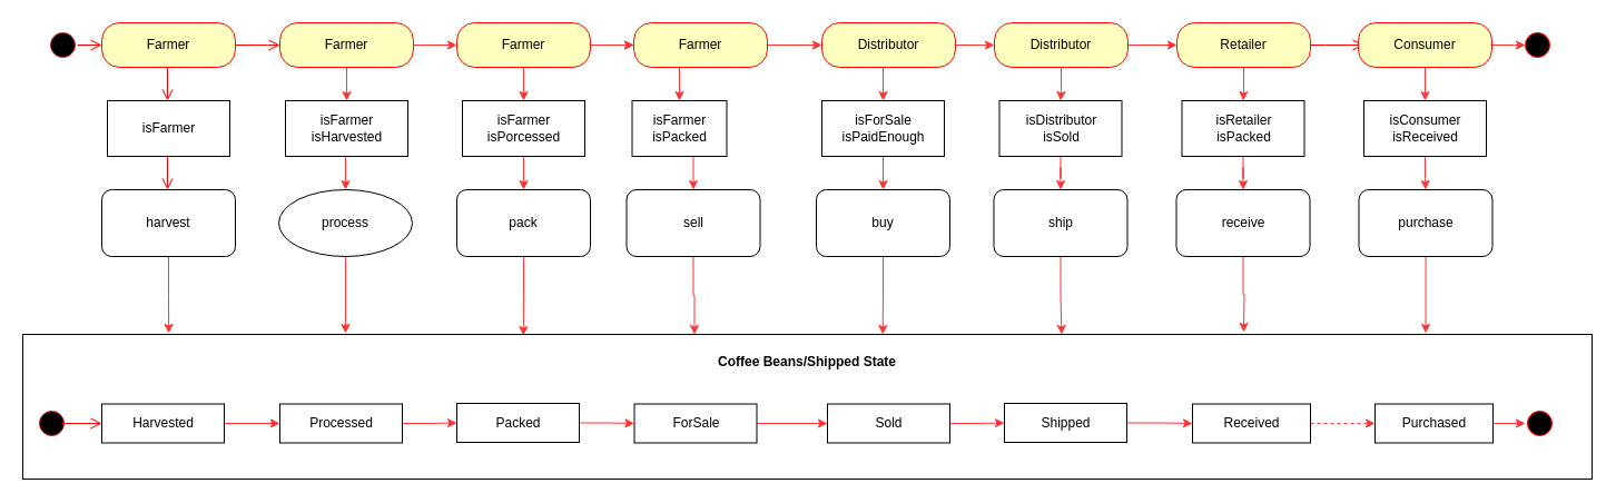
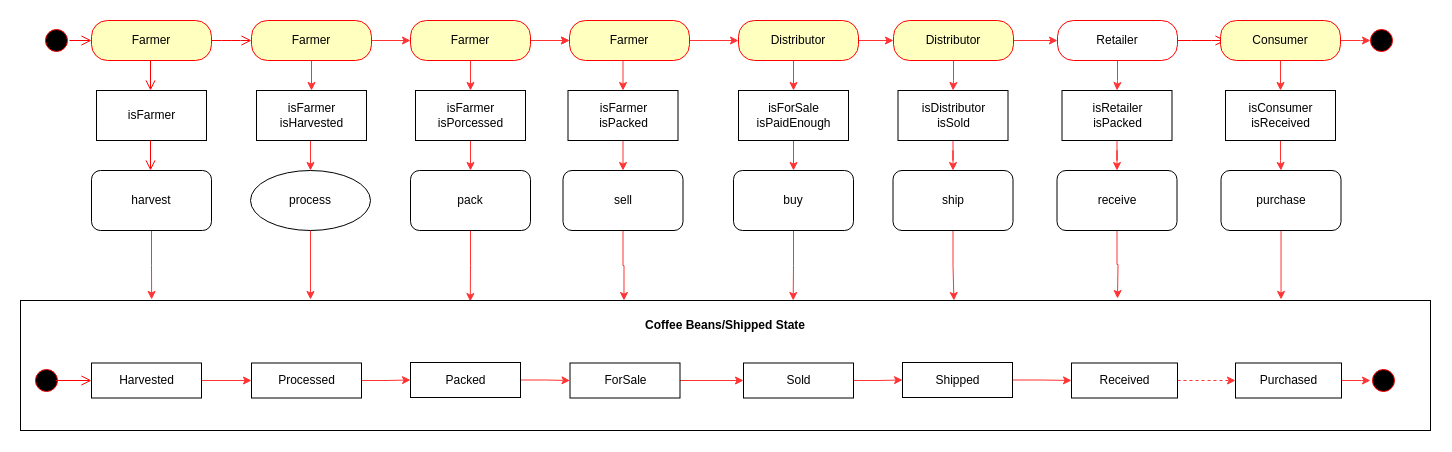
  <mxCell id="0" />
  <mxCell id="1" parent="0" />
  <mxCell id="2" value="" style="ellipse;html=1;shape=startState;fillColor=#000000;strokeColor=#ff0000;" parent="1" vertex="1"><mxGeometry x="41" y="25" width="30" height="30" as="geometry" /></mxCell>
  <mxCell id="3" value="" style="edgeStyle=orthogonalEdgeStyle;html=1;verticalAlign=bottom;endArrow=open;endSize=8;strokeColor=#ff0000;" parent="1" edge="1"><mxGeometry relative="1" as="geometry"><mxPoint x="91" y="40" as="targetPoint" /><mxPoint x="69" y="40" as="sourcePoint" /></mxGeometry></mxCell>
  <mxCell id="4" value="Farmer" style="rounded=1;whiteSpace=wrap;html=1;arcSize=40;fontColor=#000000;fillColor=#ffffc0;strokeColor=#ff0000;" parent="1" vertex="1"><mxGeometry x="91" y="20" width="120" height="40" as="geometry" /></mxCell>
  <mxCell id="5" value="" style="edgeStyle=orthogonalEdgeStyle;html=1;verticalAlign=bottom;endArrow=open;endSize=8;strokeColor=#ff0000;exitX=1;exitY=0.5;exitDx=0;exitDy=0;" parent="1" source="4" edge="1"><mxGeometry relative="1" as="geometry"><mxPoint x="251" y="40" as="targetPoint" /></mxGeometry></mxCell>
  <mxCell id="6" style="edgeStyle=orthogonalEdgeStyle;rounded=0;orthogonalLoop=1;jettySize=auto;html=1;exitX=0.5;exitY=1;exitDx=0;exitDy=0;entryX=0.5;entryY=0;entryDx=0;entryDy=0;strokeColor=#FF3333;" parent="1" source="8" target="26" edge="1"><mxGeometry relative="1" as="geometry" /></mxCell>
  <mxCell id="7" value="" style="edgeStyle=orthogonalEdgeStyle;rounded=0;orthogonalLoop=1;jettySize=auto;html=1;strokeColor=#FF3333;" parent="1" source="8" target="12" edge="1"><mxGeometry relative="1" as="geometry" /></mxCell>
  <mxCell id="8" value="Farmer" style="rounded=1;whiteSpace=wrap;html=1;arcSize=40;fontColor=#000000;fillColor=#ffffc0;strokeColor=#ff0000;" parent="1" vertex="1"><mxGeometry x="251" y="20" width="120" height="40" as="geometry" /></mxCell>
  <mxCell id="9" style="edgeStyle=orthogonalEdgeStyle;rounded=0;orthogonalLoop=1;jettySize=auto;html=1;exitX=0.5;exitY=1;exitDx=0;exitDy=0;entryX=0.5;entryY=0;entryDx=0;entryDy=0;strokeColor=#FF3333;" parent="1" source="12" target="28" edge="1"><mxGeometry relative="1" as="geometry" /></mxCell>
  <mxCell id="10" value="" style="edgeStyle=orthogonalEdgeStyle;rounded=0;orthogonalLoop=1;jettySize=auto;html=1;strokeColor=#FF3333;" parent="1" source="12" target="15" edge="1"><mxGeometry relative="1" as="geometry" /></mxCell>
  <mxCell id="11" value="" style="edgeStyle=orthogonalEdgeStyle;rounded=0;orthogonalLoop=1;jettySize=auto;html=1;strokeColor=#FF3333;" edge="1" parent="1" source="12" target="15"><mxGeometry relative="1" as="geometry" /></mxCell>
  <mxCell id="12" value="Farmer" style="rounded=1;whiteSpace=wrap;html=1;arcSize=40;fontColor=#000000;fillColor=#ffffc0;strokeColor=#ff0000;" parent="1" vertex="1"><mxGeometry x="410" y="20" width="120" height="40" as="geometry" /></mxCell>
  <mxCell id="13" style="edgeStyle=orthogonalEdgeStyle;rounded=0;orthogonalLoop=1;jettySize=auto;html=1;exitX=0.5;exitY=1;exitDx=0;exitDy=0;entryX=0.5;entryY=0;entryDx=0;entryDy=0;strokeColor=#FF3333;" parent="1" source="15" target="30" edge="1"><mxGeometry relative="1" as="geometry" /></mxCell>
  <mxCell id="14" value="" style="edgeStyle=orthogonalEdgeStyle;rounded=0;orthogonalLoop=1;jettySize=auto;html=1;strokeColor=#FF3333;" parent="1" source="15" target="18" edge="1"><mxGeometry relative="1" as="geometry" /></mxCell>
  <mxCell id="15" value="Farmer" style="rounded=1;whiteSpace=wrap;html=1;arcSize=40;fontColor=#000000;fillColor=#ffffc0;strokeColor=#ff0000;" parent="1" vertex="1"><mxGeometry x="569" y="20" width="120" height="40" as="geometry" /></mxCell>
  <mxCell id="16" style="edgeStyle=orthogonalEdgeStyle;rounded=0;orthogonalLoop=1;jettySize=auto;html=1;exitX=0.5;exitY=1;exitDx=0;exitDy=0;entryX=0.5;entryY=0;entryDx=0;entryDy=0;strokeColor=#FF3333;" parent="1" source="18" target="32" edge="1"><mxGeometry relative="1" as="geometry" /></mxCell>
  <mxCell id="17" value="" style="edgeStyle=orthogonalEdgeStyle;rounded=0;orthogonalLoop=1;jettySize=auto;html=1;strokeColor=#FF3333;" parent="1" source="18" target="21" edge="1"><mxGeometry relative="1" as="geometry" /></mxCell>
  <mxCell id="18" value="Distributor" style="rounded=1;whiteSpace=wrap;html=1;arcSize=40;fontColor=#000000;fillColor=#ffffc0;strokeColor=#ff0000;" parent="1" vertex="1"><mxGeometry x="738" y="20" width="120" height="40" as="geometry" /></mxCell>
  <mxCell id="19" value="" style="edgeStyle=orthogonalEdgeStyle;rounded=0;orthogonalLoop=1;jettySize=auto;html=1;strokeColor=#FF3333;" parent="1" source="21" target="23" edge="1"><mxGeometry relative="1" as="geometry" /></mxCell>
  <mxCell id="20" value="" style="edgeStyle=orthogonalEdgeStyle;rounded=0;orthogonalLoop=1;jettySize=auto;html=1;strokeColor=#FF3333;" parent="1" source="21" target="34" edge="1"><mxGeometry relative="1" as="geometry" /></mxCell>
  <mxCell id="21" value="Distributor" style="rounded=1;whiteSpace=wrap;html=1;arcSize=40;fontColor=#000000;fillColor=#ffffc0;strokeColor=#ff0000;" parent="1" vertex="1"><mxGeometry x="893" y="20" width="120" height="40" as="geometry" /></mxCell>
  <mxCell id="22" value="" style="edgeStyle=orthogonalEdgeStyle;rounded=0;orthogonalLoop=1;jettySize=auto;html=1;strokeColor=#FF3333;" parent="1" source="23" target="36" edge="1"><mxGeometry relative="1" as="geometry" /></mxCell>
- <mxCell id="23" value="Retailer" style="rounded=1;whiteSpace=wrap;html=1;arcSize=40;fontColor=#000000;fillColor=#ffffc0;strokeColor=#ff0000;" parent="1" vertex="1"><mxGeometry x="1057" y="20" width="120" height="40" as="geometry" /></mxCell>
+ <mxCell id="23" value="Retailer" style="rounded=1;whiteSpace=wrap;html=1;arcSize=40;fontColor=#000000;fillColor=#ffffff;strokeColor=#ff0000;" parent="1" vertex="1"><mxGeometry x="1057" y="20" width="120" height="40" as="geometry" /></mxCell>
  <mxCell id="24" value="isFarmer" style="html=1;" parent="1" vertex="1"><mxGeometry x="96" y="90" width="110" height="50" as="geometry" /></mxCell>
  <mxCell id="25" style="edgeStyle=orthogonalEdgeStyle;rounded=0;orthogonalLoop=1;jettySize=auto;html=1;exitX=0.5;exitY=1;exitDx=0;exitDy=0;entryX=0.5;entryY=0;entryDx=0;entryDy=0;strokeColor=#FF3333;" parent="1" source="26" target="48" edge="1"><mxGeometry relative="1" as="geometry" /></mxCell>
  <mxCell id="26" value="isFarmer&lt;br&gt;isHarvested&lt;br&gt;" style="html=1;" parent="1" vertex="1"><mxGeometry x="256" y="90" width="110" height="50" as="geometry" /></mxCell>
  <mxCell id="27" style="edgeStyle=orthogonalEdgeStyle;rounded=0;orthogonalLoop=1;jettySize=auto;html=1;exitX=0.5;exitY=1;exitDx=0;exitDy=0;entryX=0.5;entryY=0;entryDx=0;entryDy=0;strokeColor=#FF3333;" parent="1" source="28" target="50" edge="1"><mxGeometry relative="1" as="geometry" /></mxCell>
  <mxCell id="28" value="isFarmer&lt;br&gt;isPorcessed&lt;br&gt;" style="html=1;" parent="1" vertex="1"><mxGeometry x="415" y="90" width="110" height="50" as="geometry" /></mxCell>
  <mxCell id="29" style="edgeStyle=orthogonalEdgeStyle;rounded=0;orthogonalLoop=1;jettySize=auto;html=1;exitX=0.5;exitY=1;exitDx=0;exitDy=0;entryX=0.5;entryY=0;entryDx=0;entryDy=0;strokeColor=#FF3333;" parent="1" source="30" target="40" edge="1"><mxGeometry relative="1" as="geometry" /></mxCell>
- <mxCell id="30" value="isFarmer&lt;br&gt;isPacked&lt;br&gt;" style="html=1;" parent="1" vertex="1"><mxGeometry x="567.5" y="90" width="85" height="50" as="geometry" /></mxCell>
+ <mxCell id="30" value="isFarmer&lt;br&gt;isPacked&lt;br&gt;" style="html=1;" parent="1" vertex="1"><mxGeometry x="567.5" y="90" width="110" height="50" as="geometry" /></mxCell>
  <mxCell id="31" value="" style="edgeStyle=orthogonalEdgeStyle;rounded=0;orthogonalLoop=1;jettySize=auto;html=1;strokeColor=#FF3333;" parent="1" source="32" target="42" edge="1"><mxGeometry relative="1" as="geometry" /></mxCell>
  <mxCell id="32" value="isForSale&lt;br&gt;isPaidEnough&lt;br&gt;" style="html=1;" parent="1" vertex="1"><mxGeometry x="738" y="90" width="110" height="50" as="geometry" /></mxCell>
  <mxCell id="33" value="" style="edgeStyle=orthogonalEdgeStyle;rounded=0;orthogonalLoop=1;jettySize=auto;html=1;strokeColor=#FF3333;" parent="1" source="34" target="44" edge="1"><mxGeometry relative="1" as="geometry" /></mxCell>
  <mxCell id="34" value="isDistributor&lt;br&gt;isSold&lt;br&gt;" style="html=1;" parent="1" vertex="1"><mxGeometry x="897.5" y="90" width="110" height="50" as="geometry" /></mxCell>
  <mxCell id="35" value="" style="edgeStyle=orthogonalEdgeStyle;rounded=0;orthogonalLoop=1;jettySize=auto;html=1;strokeColor=#FF3333;" parent="1" source="36" target="46" edge="1"><mxGeometry relative="1" as="geometry" /></mxCell>
  <mxCell id="36" value="isRetailer&lt;br&gt;isPacked&lt;br&gt;" style="html=1;" parent="1" vertex="1"><mxGeometry x="1061.5" y="90" width="110" height="50" as="geometry" /></mxCell>
  <mxCell id="37" style="edgeStyle=orthogonalEdgeStyle;rounded=0;orthogonalLoop=1;jettySize=auto;html=1;exitX=0.5;exitY=1;exitDx=0;exitDy=0;entryX=0.093;entryY=-0.008;entryDx=0;entryDy=0;entryPerimeter=0;strokeColor=#FF3333;" parent="1" source="38" target="51" edge="1"><mxGeometry relative="1" as="geometry" /></mxCell>
  <mxCell id="38" value="harvest" style="rounded=1;whiteSpace=wrap;html=1;" parent="1" vertex="1"><mxGeometry x="91" y="170" width="120" height="60" as="geometry" /></mxCell>
  <mxCell id="39" style="edgeStyle=orthogonalEdgeStyle;rounded=0;orthogonalLoop=1;jettySize=auto;html=1;exitX=0.5;exitY=1;exitDx=0;exitDy=0;entryX=0.428;entryY=0;entryDx=0;entryDy=0;entryPerimeter=0;strokeColor=#FF3333;" parent="1" source="40" target="51" edge="1"><mxGeometry relative="1" as="geometry" /></mxCell>
  <mxCell id="40" value="sell" style="rounded=1;whiteSpace=wrap;html=1;" parent="1" vertex="1"><mxGeometry x="562.5" y="170" width="120" height="60" as="geometry" /></mxCell>
  <mxCell id="41" value="" style="edgeStyle=orthogonalEdgeStyle;rounded=0;orthogonalLoop=1;jettySize=auto;html=1;strokeColor=#FF3333;entryX=0.548;entryY=0;entryDx=0;entryDy=0;entryPerimeter=0;" edge="1" parent="1" source="42" target="51"><mxGeometry relative="1" as="geometry" /></mxCell>
  <mxCell id="42" value="buy" style="rounded=1;whiteSpace=wrap;html=1;" parent="1" vertex="1"><mxGeometry x="733" y="170" width="120" height="60" as="geometry" /></mxCell>
  <mxCell id="43" value="" style="edgeStyle=orthogonalEdgeStyle;rounded=0;orthogonalLoop=1;jettySize=auto;html=1;strokeColor=#FF3333;entryX=0.662;entryY=0;entryDx=0;entryDy=0;entryPerimeter=0;" parent="1" source="44" target="51" edge="1"><mxGeometry relative="1" as="geometry" /></mxCell>
  <mxCell id="44" value="ship" style="rounded=1;whiteSpace=wrap;html=1;" parent="1" vertex="1"><mxGeometry x="892.5" y="170" width="120" height="60" as="geometry" /></mxCell>
  <mxCell id="45" value="" style="edgeStyle=orthogonalEdgeStyle;rounded=0;orthogonalLoop=1;jettySize=auto;html=1;strokeColor=#FF3333;" parent="1" source="46" edge="1"><mxGeometry relative="1" as="geometry"><mxPoint x="1117" y="298" as="targetPoint" /></mxGeometry></mxCell>
  <mxCell id="46" value="receive" style="rounded=1;whiteSpace=wrap;html=1;" parent="1" vertex="1"><mxGeometry x="1056.5" y="170" width="120" height="60" as="geometry" /></mxCell>
  <mxCell id="47" style="edgeStyle=orthogonalEdgeStyle;rounded=0;orthogonalLoop=1;jettySize=auto;html=1;exitX=0.5;exitY=1;exitDx=0;exitDy=0;strokeColor=#FF3333;" parent="1" source="48" edge="1"><mxGeometry relative="1" as="geometry"><mxPoint x="310" y="299" as="targetPoint" /></mxGeometry></mxCell>
  <mxCell id="48" value="process" style="ellipse;whiteSpace=wrap;html=1;" parent="1" vertex="1"><mxGeometry x="250" y="170" width="120" height="60" as="geometry" /></mxCell>
  <mxCell id="49" value="" style="edgeStyle=orthogonalEdgeStyle;rounded=0;orthogonalLoop=1;jettySize=auto;html=1;strokeColor=#FF3333;entryX=0.319;entryY=0.008;entryDx=0;entryDy=0;entryPerimeter=0;" edge="1" parent="1" source="50" target="51"><mxGeometry relative="1" as="geometry" /></mxCell>
  <mxCell id="50" value="pack" style="rounded=1;whiteSpace=wrap;html=1;" parent="1" vertex="1"><mxGeometry x="410" y="170" width="120" height="60" as="geometry" /></mxCell>
  <mxCell id="51" value="&lt;p style=&quot;margin: 0px ; margin-top: 4px ; text-align: center&quot;&gt;&lt;br&gt;&lt;b&gt;Coffee Beans/Shipped State&lt;/b&gt;&lt;/p&gt;" style="verticalAlign=top;align=left;overflow=fill;fontSize=12;fontFamily=Helvetica;html=1;" parent="1" vertex="1"><mxGeometry x="20" y="300" width="1410" height="130" as="geometry" /></mxCell>
  <mxCell id="52" value="" style="ellipse;html=1;shape=startState;fillColor=#000000;strokeColor=#ff0000;" parent="1" vertex="1"><mxGeometry x="1366" y="25" width="30" height="30" as="geometry" /></mxCell>
  <mxCell id="53" value="" style="edgeStyle=orthogonalEdgeStyle;html=1;verticalAlign=bottom;endArrow=open;endSize=8;strokeColor=#ff0000;exitX=1;exitY=0.5;exitDx=0;exitDy=0;" parent="1" source="23" edge="1"><mxGeometry relative="1" as="geometry"><mxPoint x="1225" y="40" as="targetPoint" /><mxPoint x="1199" y="40" as="sourcePoint" /><Array as="points" /></mxGeometry></mxCell>
  <mxCell id="54" value="" style="ellipse;html=1;shape=startState;fillColor=#000000;strokeColor=#ff0000;" parent="1" vertex="1"><mxGeometry x="31" y="365" width="30" height="30" as="geometry" /></mxCell>
  <mxCell id="55" value="" style="edgeStyle=orthogonalEdgeStyle;rounded=0;orthogonalLoop=1;jettySize=auto;html=1;strokeColor=#FF3333;" parent="1" source="56" target="58" edge="1"><mxGeometry relative="1" as="geometry" /></mxCell>
  <mxCell id="56" value="Harvested" style="html=1;" parent="1" vertex="1"><mxGeometry x="91" y="362.5" width="110" height="35" as="geometry" /></mxCell>
  <mxCell id="57" value="" style="edgeStyle=orthogonalEdgeStyle;rounded=0;orthogonalLoop=1;jettySize=auto;html=1;strokeColor=#FF3333;" parent="1" source="58" target="60" edge="1"><mxGeometry relative="1" as="geometry" /></mxCell>
  <mxCell id="58" value="Processed" style="html=1;" parent="1" vertex="1"><mxGeometry x="251" y="362.5" width="110" height="35" as="geometry" /></mxCell>
  <mxCell id="59" value="" style="edgeStyle=orthogonalEdgeStyle;rounded=0;orthogonalLoop=1;jettySize=auto;html=1;strokeColor=#FF3333;" parent="1" source="60" target="62" edge="1"><mxGeometry relative="1" as="geometry" /></mxCell>
  <mxCell id="60" value="Packed" style="html=1;" parent="1" vertex="1"><mxGeometry x="410" y="362" width="110" height="35" as="geometry" /></mxCell>
  <mxCell id="61" value="" style="edgeStyle=orthogonalEdgeStyle;rounded=0;orthogonalLoop=1;jettySize=auto;html=1;strokeColor=#FF3333;" parent="1" source="62" target="64" edge="1"><mxGeometry relative="1" as="geometry" /></mxCell>
  <mxCell id="62" value="ForSale" style="html=1;" parent="1" vertex="1"><mxGeometry x="569.5" y="362.5" width="110" height="35" as="geometry" /></mxCell>
  <mxCell id="63" value="" style="edgeStyle=orthogonalEdgeStyle;rounded=0;orthogonalLoop=1;jettySize=auto;html=1;strokeColor=#FF3333;" parent="1" source="64" target="66" edge="1"><mxGeometry relative="1" as="geometry" /></mxCell>
  <mxCell id="64" value="Sold" style="html=1;" parent="1" vertex="1"><mxGeometry x="743" y="362.5" width="110" height="35" as="geometry" /></mxCell>
  <mxCell id="65" value="" style="edgeStyle=orthogonalEdgeStyle;rounded=0;orthogonalLoop=1;jettySize=auto;html=1;strokeColor=#FF3333;" parent="1" source="66" target="68" edge="1"><mxGeometry relative="1" as="geometry" /></mxCell>
  <mxCell id="66" value="Shipped" style="html=1;" parent="1" vertex="1"><mxGeometry x="902" y="362" width="110" height="35" as="geometry" /></mxCell>
  <mxCell id="67" value="" style="edgeStyle=orthogonalEdgeStyle;rounded=0;orthogonalLoop=1;jettySize=auto;html=1;strokeColor=#FF3333;dashed=1;" edge="1" parent="1" source="68" target="74"><mxGeometry relative="1" as="geometry" /></mxCell>
  <mxCell id="68" value="Received" style="html=1;" parent="1" vertex="1"><mxGeometry x="1071" y="362.5" width="106" height="35" as="geometry" /></mxCell>
  <mxCell id="69" value="" style="ellipse;html=1;shape=startState;fillColor=#000000;strokeColor=#ff0000;" parent="1" vertex="1"><mxGeometry x="1368" y="365" width="30" height="30" as="geometry" /></mxCell>
  <mxCell id="70" value="" style="edgeStyle=orthogonalEdgeStyle;html=1;verticalAlign=bottom;endArrow=open;endSize=8;strokeColor=#ff0000;" parent="1" edge="1"><mxGeometry relative="1" as="geometry"><mxPoint x="150" y="90" as="targetPoint" /><mxPoint x="150" y="60" as="sourcePoint" /></mxGeometry></mxCell>
  <mxCell id="71" value="" style="edgeStyle=orthogonalEdgeStyle;html=1;verticalAlign=bottom;endArrow=open;endSize=8;strokeColor=#ff0000;" parent="1" edge="1"><mxGeometry relative="1" as="geometry"><mxPoint x="150" y="170" as="targetPoint" /><mxPoint x="150" y="140" as="sourcePoint" /></mxGeometry></mxCell>
  <mxCell id="72" value="" style="edgeStyle=orthogonalEdgeStyle;html=1;verticalAlign=bottom;endArrow=open;endSize=8;strokeColor=#ff0000;exitX=0.8;exitY=0.5;exitDx=0;exitDy=0;exitPerimeter=0;entryX=0;entryY=0.5;entryDx=0;entryDy=0;" parent="1" source="54" edge="1" target="56"><mxGeometry relative="1" as="geometry"><mxPoint x="81" y="380" as="targetPoint" /><mxPoint x="59" y="380" as="sourcePoint" /></mxGeometry></mxCell>
  <mxCell id="73" value="" style="edgeStyle=orthogonalEdgeStyle;rounded=0;orthogonalLoop=1;jettySize=auto;html=1;strokeColor=#FF3333;" edge="1" parent="1" source="74"><mxGeometry relative="1" as="geometry"><mxPoint x="1370" y="380" as="targetPoint" /></mxGeometry></mxCell>
  <mxCell id="74" value="Purchased" style="html=1;" parent="1" vertex="1"><mxGeometry x="1235" y="362.5" width="106" height="35" as="geometry" /></mxCell>
  <mxCell id="75" value="" style="edgeStyle=orthogonalEdgeStyle;rounded=0;orthogonalLoop=1;jettySize=auto;html=1;strokeColor=#FF3333;" edge="1" parent="1" source="77"><mxGeometry relative="1" as="geometry"><mxPoint x="1370" y="40" as="targetPoint" /></mxGeometry></mxCell>
  <mxCell id="76" value="" style="edgeStyle=orthogonalEdgeStyle;rounded=0;orthogonalLoop=1;jettySize=auto;html=1;strokeColor=#FF3333;" edge="1" parent="1" source="77" target="81"><mxGeometry relative="1" as="geometry" /></mxCell>
  <mxCell id="77" value="Consumer" style="rounded=1;whiteSpace=wrap;html=1;arcSize=40;fontColor=#000000;fillColor=#ffffc0;strokeColor=#ff0000;" vertex="1" parent="1"><mxGeometry x="1220" y="20" width="120" height="40" as="geometry" /></mxCell>
  <mxCell id="78" value="" style="edgeStyle=orthogonalEdgeStyle;rounded=0;orthogonalLoop=1;jettySize=auto;html=1;strokeColor=#FF3333;entryX=0.894;entryY=-0.008;entryDx=0;entryDy=0;entryPerimeter=0;" edge="1" parent="1" source="79" target="51"><mxGeometry relative="1" as="geometry" /></mxCell>
  <mxCell id="79" value="purchase" style="rounded=1;whiteSpace=wrap;html=1;" vertex="1" parent="1"><mxGeometry x="1220.5" y="170" width="120" height="60" as="geometry" /></mxCell>
  <mxCell id="80" value="" style="edgeStyle=orthogonalEdgeStyle;rounded=0;orthogonalLoop=1;jettySize=auto;html=1;strokeColor=#FF3333;" edge="1" parent="1" source="81" target="79"><mxGeometry relative="1" as="geometry" /></mxCell>
  <mxCell id="81" value="isConsumer&lt;br&gt;isReceived&lt;br&gt;" style="html=1;" vertex="1" parent="1"><mxGeometry x="1225" y="90" width="110" height="50" as="geometry" /></mxCell>
